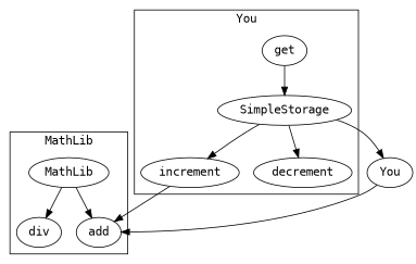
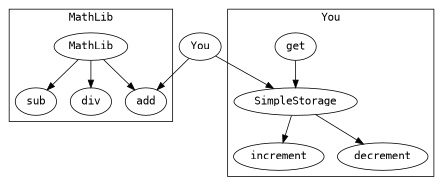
  digraph {
    fontname="DejaVu Sans Mono"
    node [fontname="DejaVu Sans Mono"]
    edge [fontname="DejaVu Sans Mono"]
    add [height=0.5 width=0.75]
+   sub [height=0.5 width=0.75]
    MathLib [height=0.5 width=1.2453]
    div [height=0.5 width=0.75]
    SimpleStorage [height=0.5 width=1.886]
    increment [height=0.5 width=1.3791]
    decrement [height=0.5 width=1.4236]
    get [height=0.5 width=0.75]
    You [height=0.5 width=0.76847]
    subgraph cluster_1 {
      label=MathLib
      add
+     sub
      MathLib
      div
    }
    subgraph cluster_2 {
      label=You
      SimpleStorage
      increment
      decrement
      get
    }
    MathLib -> add
+   MathLib -> sub
    MathLib -> div
    SimpleStorage -> increment
    SimpleStorage -> decrement
-   increment -> add
    get -> SimpleStorage
    You -> add
-   SimpleStorage -> You
+   You -> SimpleStorage
  }
